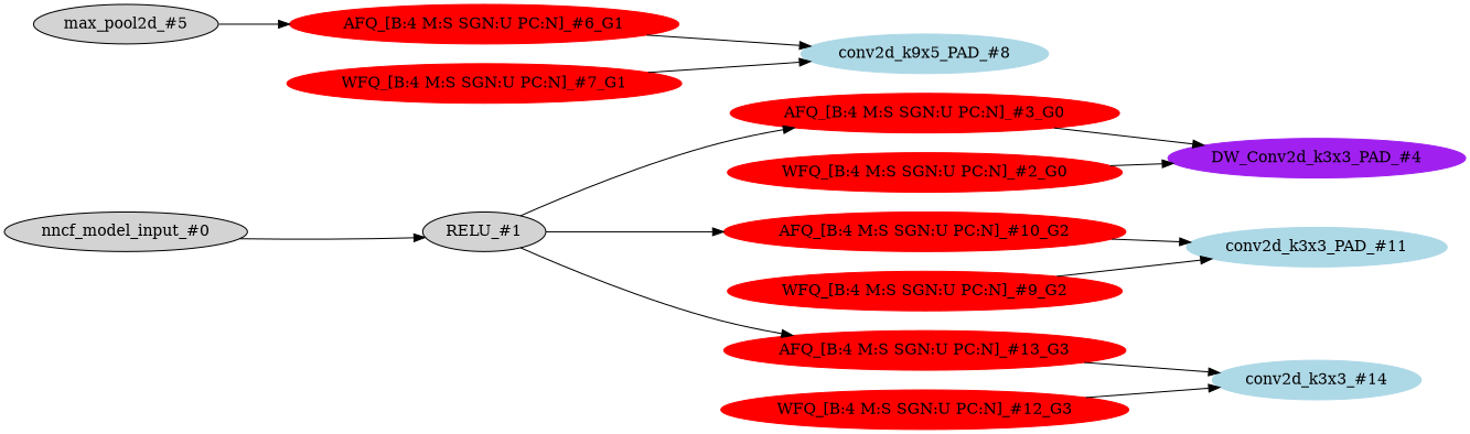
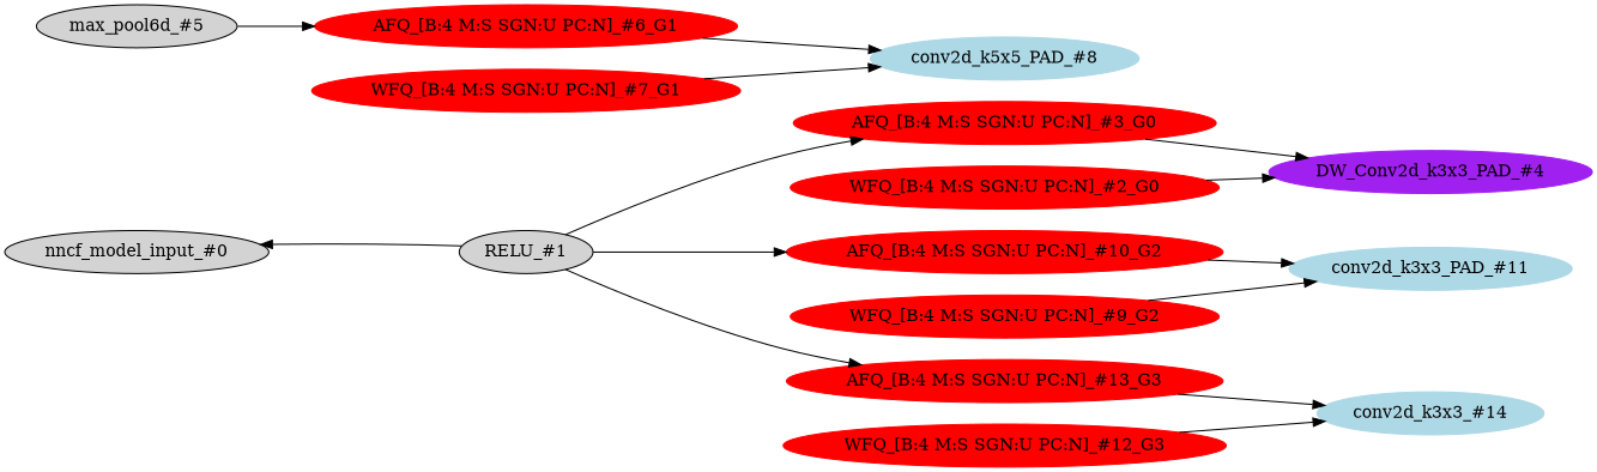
  strict digraph {
    rankdir=LR
    node [style=filled type=symmetric_quantize color=red]
    n1 [label="nncf_model_input_#0" type=nncf_model_input color=""]
    n2 [label="RELU_#1" scope="MultiBranchesModel/ReLU" type=RELU color=""]
    n3 [label="AFQ_[B:4 M:S SGN:U PC:N]_#3_G0" scope="MultiBranchesModel/NNCFConv2d[conv_a]/SymmetricQuantizer"]
    n4 [label="AFQ_[B:4 M:S SGN:U PC:N]_#10_G2" scope="MultiBranchesModel/NNCFConv2d[conv_c]/SymmetricQuantizer"]
    n5 [label="AFQ_[B:4 M:S SGN:U PC:N]_#13_G3" scope="MultiBranchesModel/NNCFConv2d[conv_d]/SymmetricQuantizer"]
    n6 [color=purple label="DW_Conv2d_k3x3_PAD_#4" scope="MultiBranchesModel/NNCFConv2d[conv_a]" type=conv2d]
-   n7 [label="max_pool2d_#5" scope="MultiBranchesModel/MaxPool2d[max_pool_b]" type=max_pool2d color=""]
+   n7 [label="max_pool6d_#5" scope="MultiBranchesModel/MaxPool2d[max_pool_b]" type=max_pool2d color=""]
    n8 [label="AFQ_[B:4 M:S SGN:U PC:N]_#6_G1" scope="MultiBranchesModel/MaxPool2d[max_pool_b]/SymmetricQuantizer"]
    n9 [color=lightblue label="conv2d_k3x3_PAD_#11" scope="MultiBranchesModel/NNCFConv2d[conv_c]" type=conv2d]
    n10 [color=lightblue label="conv2d_k3x3_#14" scope="MultiBranchesModel/NNCFConv2d[conv_d]" type=conv2d]
    n11 [label="WFQ_[B:4 M:S SGN:U PC:N]_#2_G0" scope="MultiBranchesModel/NNCFConv2d[conv_a]/ModuleDict[pre_ops]/UpdateWeight[1]/SymmetricQuantizer[op]"]
-   n12 [color=lightblue label="conv2d_k9x5_PAD_#8" scope="MultiBranchesModel/NNCFConv2d[conv_b]" type=conv2d]
+   n12 [color=lightblue label="conv2d_k5x5_PAD_#8" scope="MultiBranchesModel/NNCFConv2d[conv_b]" type=conv2d]
    n13 [label="WFQ_[B:4 M:S SGN:U PC:N]_#7_G1" scope="MultiBranchesModel/NNCFConv2d[conv_b]/ModuleDict[pre_ops]/UpdateWeight[0]/SymmetricQuantizer[op]"]
    n14 [label="WFQ_[B:4 M:S SGN:U PC:N]_#9_G2" scope="MultiBranchesModel/NNCFConv2d[conv_c]/ModuleDict[pre_ops]/UpdateWeight[0]/SymmetricQuantizer[op]"]
    n15 [label="WFQ_[B:4 M:S SGN:U PC:N]_#12_G3" scope="MultiBranchesModel/NNCFConv2d[conv_d]/ModuleDict[pre_ops]/UpdateWeight[0]/SymmetricQuantizer[op]"]
-   n1 -> n2
+   n2 -> n1
    n2 -> n3
    n2 -> n4
    n2 -> n5
    n3 -> n6
    n4 -> n9
    n5 -> n10
    n7 -> n8
    n8 -> n12
    n11 -> n6
    n13 -> n12
    n14 -> n9
    n15 -> n10
  }
